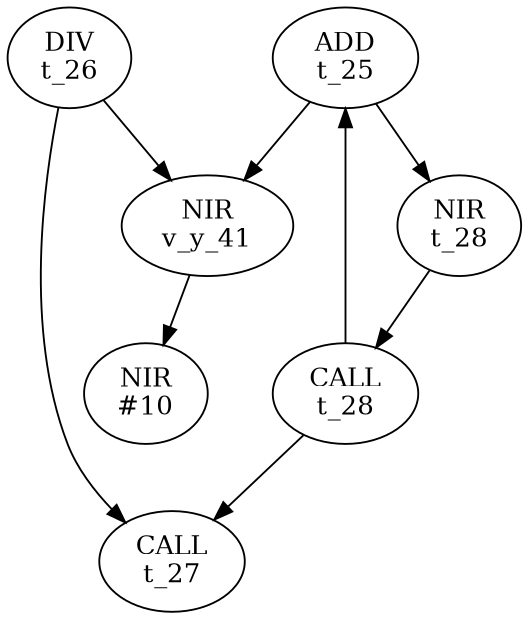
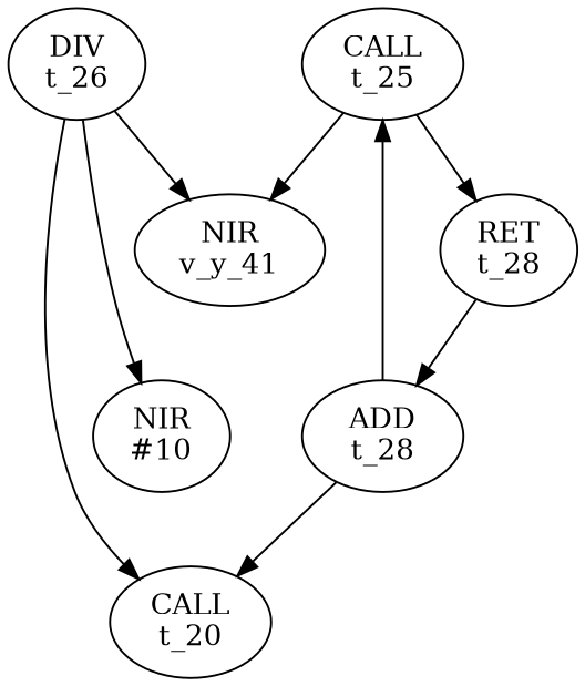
  digraph {
    n1 [label="NIR\n#10\n"]
    n2 [label="NIR\nv_y_41\n"]
-   n3 [label="ADD\nt_25\n"]
-   n4 [label="NIR\nt_28\n"]
+   n3 [label="CALL\nt_25\n"]
+   n4 [label="RET\nt_28\n"]
    n5 [label="DIV\nt_26\n"]
-   n6 [label="CALL\nt_27\n"]
-   n7 [label="CALL\nt_28\n"]
+   n6 [label="CALL\nt_20\n"]
+   n7 [label="ADD\nt_28\n"]
    n3 -> n2
    n3 -> n4
    n4 -> n7
-   n2 -> n1
+   n5 -> n1
    n5 -> n2
    n5 -> n6
    n7 -> n3
    n7 -> n6
  }
